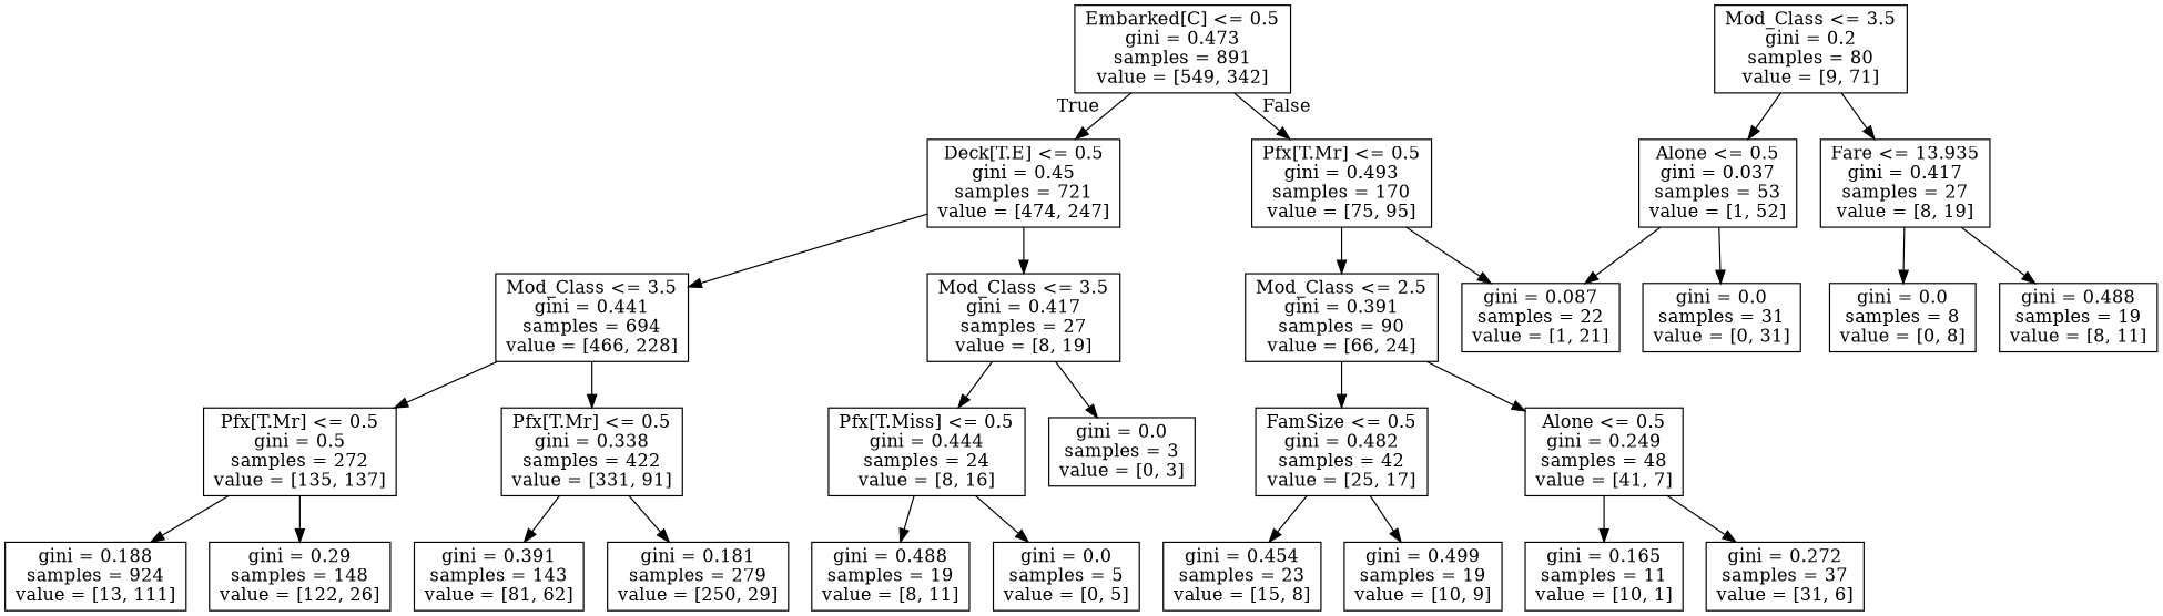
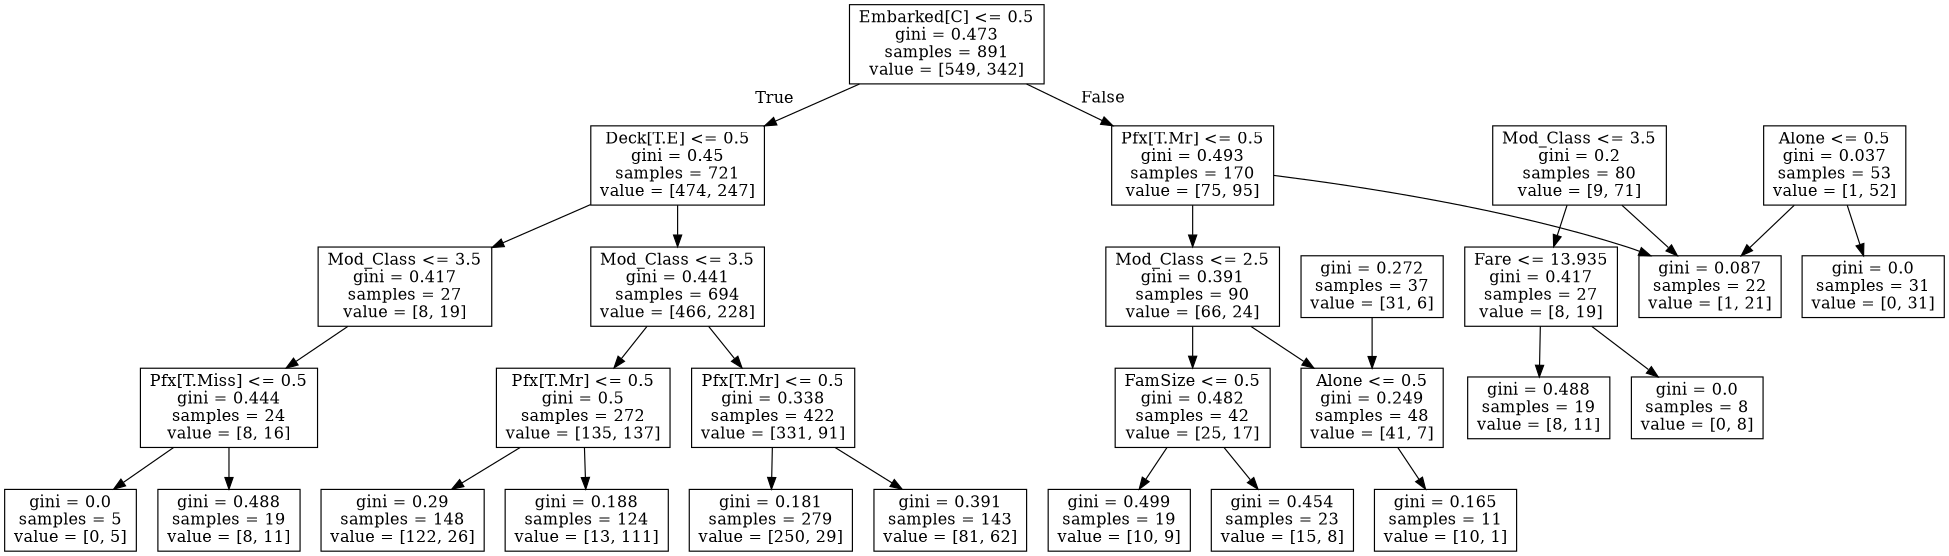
  digraph {
    node [shape=box]
    n1 [label="Embarked[C] <= 0.5\ngini = 0.473\nsamples = 891\nvalue = [549, 342]"]
    n2 [label="Deck[T.E] <= 0.5\ngini = 0.45\nsamples = 721\nvalue = [474, 247]"]
    n3 [label="Pfx[T.Mr] <= 0.5\ngini = 0.493\nsamples = 170\nvalue = [75, 95]"]
    n4 [label="Mod_Class <= 3.5\ngini = 0.441\nsamples = 694\nvalue = [466, 228]"]
    n5 [label="Mod_Class <= 3.5\ngini = 0.417\nsamples = 27\nvalue = [8, 19]"]
    n6 [label="Mod_Class <= 2.5\ngini = 0.391\nsamples = 90\nvalue = [66, 24]"]
    n7 [label="gini = 0.087\nsamples = 22\nvalue = [1, 21]"]
    n8 [label="Pfx[T.Mr] <= 0.5\ngini = 0.5\nsamples = 272\nvalue = [135, 137]"]
    n9 [label="Pfx[T.Mr] <= 0.5\ngini = 0.338\nsamples = 422\nvalue = [331, 91]"]
    n10 [label="Pfx[T.Miss] <= 0.5\ngini = 0.444\nsamples = 24\nvalue = [8, 16]"]
-   n11 [label="gini = 0.0\nsamples = 3\nvalue = [0, 3]"]
-   n12 [label="gini = 0.188\nsamples = 924\nvalue = [13, 111]"]
+   n12 [label="gini = 0.188\nsamples = 124\nvalue = [13, 111]"]
    n13 [label="gini = 0.29\nsamples = 148\nvalue = [122, 26]"]
    n14 [label="gini = 0.391\nsamples = 143\nvalue = [81, 62]"]
    n15 [label="gini = 0.181\nsamples = 279\nvalue = [250, 29]"]
    n16 [label="gini = 0.488\nsamples = 19\nvalue = [8, 11]"]
    n17 [label="gini = 0.0\nsamples = 5\nvalue = [0, 5]"]
    n18 [label="Mod_Class <= 3.5\ngini = 0.2\nsamples = 80\nvalue = [9, 71]"]
    n19 [label="Alone <= 0.5\ngini = 0.037\nsamples = 53\nvalue = [1, 52]"]
    n20 [label="Fare <= 13.935\ngini = 0.417\nsamples = 27\nvalue = [8, 19]"]
    n21 [label="FamSize <= 0.5\ngini = 0.482\nsamples = 42\nvalue = [25, 17]"]
    n22 [label="Alone <= 0.5\ngini = 0.249\nsamples = 48\nvalue = [41, 7]"]
    n23 [label="gini = 0.0\nsamples = 31\nvalue = [0, 31]"]
    n24 [label="gini = 0.0\nsamples = 8\nvalue = [0, 8]"]
    n25 [label="gini = 0.488\nsamples = 19\nvalue = [8, 11]"]
    n26 [label="gini = 0.454\nsamples = 23\nvalue = [15, 8]"]
    n27 [label="gini = 0.499\nsamples = 19\nvalue = [10, 9]"]
    n28 [label="gini = 0.165\nsamples = 11\nvalue = [10, 1]"]
    n29 [label="gini = 0.272\nsamples = 37\nvalue = [31, 6]"]
    n1 -> n2 [headlabel=True labelangle=45 labeldistance=2.5]
    n1 -> n3 [headlabel=False labelangle=-45 labeldistance=2.5]
    n2 -> n4
    n2 -> n5
    n3 -> n6
    n3 -> n7
    n4 -> n8
    n4 -> n9
    n5 -> n10
-   n5 -> n11
    n6 -> n21
    n6 -> n22
    n8 -> n12
    n8 -> n13
    n9 -> n14
    n9 -> n15
    n10 -> n16
    n10 -> n17
-   n18 -> n19
+   n18 -> n7
    n18 -> n20
    n19 -> n7
    n19 -> n23
    n20 -> n24
    n20 -> n25
    n21 -> n26
    n21 -> n27
    n22 -> n28
-   n22 -> n29
+   n29 -> n22
  }
